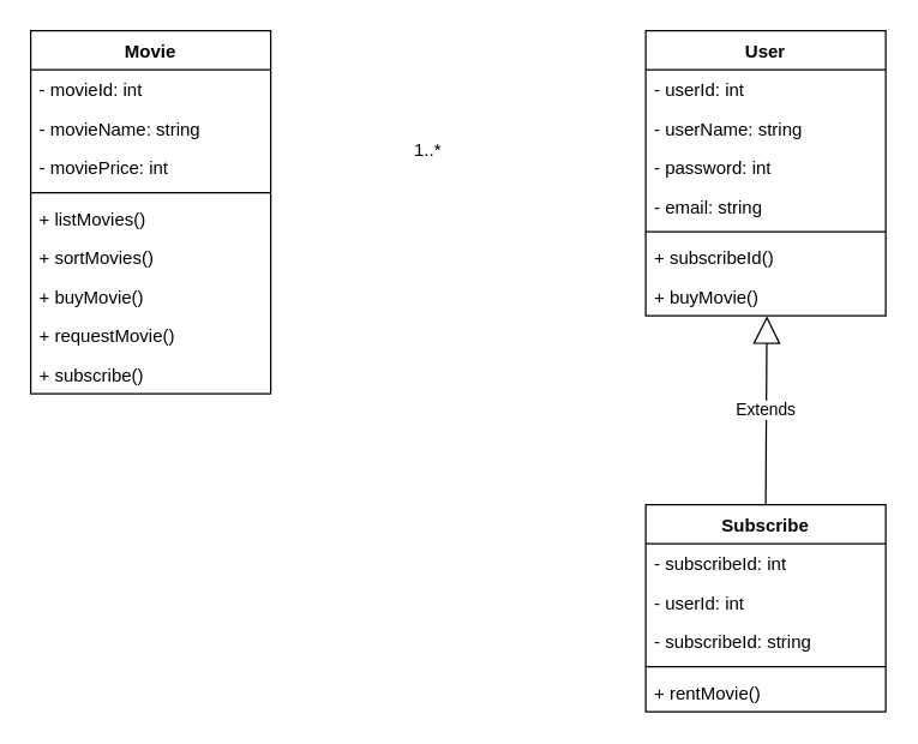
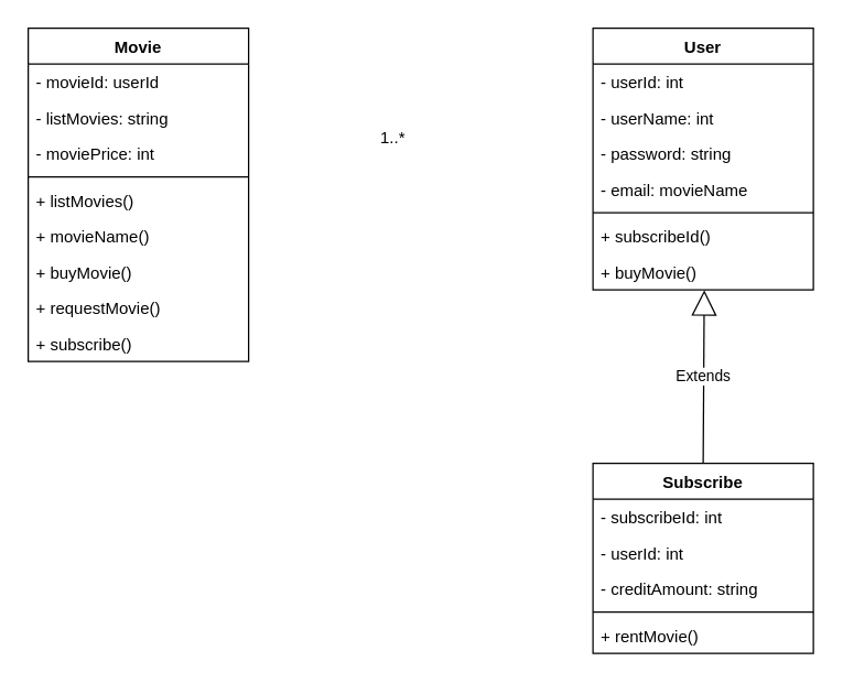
  <mxCell id="0" />
  <mxCell id="1" parent="0" />
  <mxCell id="2" value="Movie" style="swimlane;fontStyle=1;align=center;verticalAlign=top;childLayout=stackLayout;horizontal=1;startSize=26;horizontalStack=0;resizeParent=1;resizeParentMax=0;resizeLast=0;collapsible=1;marginBottom=0;" vertex="1" parent="1"><mxGeometry x="20" y="20" width="160" height="242" as="geometry" /></mxCell>
- <mxCell id="3" value="- movieId: int" style="text;strokeColor=none;fillColor=none;align=left;verticalAlign=top;spacingLeft=4;spacingRight=4;overflow=hidden;rotatable=0;points=[[0,0.5],[1,0.5]];portConstraint=eastwest;" vertex="1" parent="2"><mxGeometry y="26" width="160" height="26" as="geometry" /></mxCell>
- <mxCell id="4" value="- movieName: string" style="text;strokeColor=none;fillColor=none;align=left;verticalAlign=top;spacingLeft=4;spacingRight=4;overflow=hidden;rotatable=0;points=[[0,0.5],[1,0.5]];portConstraint=eastwest;" vertex="1" parent="2"><mxGeometry y="52" width="160" height="26" as="geometry" /></mxCell>
+ <mxCell id="3" value="- movieId: userId" style="text;strokeColor=none;fillColor=none;align=left;verticalAlign=top;spacingLeft=4;spacingRight=4;overflow=hidden;rotatable=0;points=[[0,0.5],[1,0.5]];portConstraint=eastwest;" vertex="1" parent="2"><mxGeometry y="26" width="160" height="26" as="geometry" /></mxCell>
+ <mxCell id="4" value="- listMovies: string" style="text;strokeColor=none;fillColor=none;align=left;verticalAlign=top;spacingLeft=4;spacingRight=4;overflow=hidden;rotatable=0;points=[[0,0.5],[1,0.5]];portConstraint=eastwest;" vertex="1" parent="2"><mxGeometry y="52" width="160" height="26" as="geometry" /></mxCell>
  <mxCell id="5" value="- moviePrice: int" style="text;strokeColor=none;fillColor=none;align=left;verticalAlign=top;spacingLeft=4;spacingRight=4;overflow=hidden;rotatable=0;points=[[0,0.5],[1,0.5]];portConstraint=eastwest;" vertex="1" parent="2"><mxGeometry y="78" width="160" height="26" as="geometry" /></mxCell>
  <mxCell id="6" value="" style="line;strokeWidth=1;fillColor=none;align=left;verticalAlign=middle;spacingTop=-1;spacingLeft=3;spacingRight=3;rotatable=0;labelPosition=right;points=[];portConstraint=eastwest;strokeColor=inherit;" vertex="1" parent="2"><mxGeometry y="104" width="160" height="8" as="geometry" /></mxCell>
  <mxCell id="7" value="+ listMovies()" style="text;strokeColor=none;fillColor=none;align=left;verticalAlign=top;spacingLeft=4;spacingRight=4;overflow=hidden;rotatable=0;points=[[0,0.5],[1,0.5]];portConstraint=eastwest;" vertex="1" parent="2"><mxGeometry y="112" width="160" height="26" as="geometry" /></mxCell>
- <mxCell id="8" value="+ sortMovies()" style="text;strokeColor=none;fillColor=none;align=left;verticalAlign=top;spacingLeft=4;spacingRight=4;overflow=hidden;rotatable=0;points=[[0,0.5],[1,0.5]];portConstraint=eastwest;" vertex="1" parent="2"><mxGeometry y="138" width="160" height="26" as="geometry" /></mxCell>
+ <mxCell id="8" value="+ movieName()" style="text;strokeColor=none;fillColor=none;align=left;verticalAlign=top;spacingLeft=4;spacingRight=4;overflow=hidden;rotatable=0;points=[[0,0.5],[1,0.5]];portConstraint=eastwest;" vertex="1" parent="2"><mxGeometry y="138" width="160" height="26" as="geometry" /></mxCell>
  <mxCell id="9" value="+ buyMovie()" style="text;strokeColor=none;fillColor=none;align=left;verticalAlign=top;spacingLeft=4;spacingRight=4;overflow=hidden;rotatable=0;points=[[0,0.5],[1,0.5]];portConstraint=eastwest;" vertex="1" parent="2"><mxGeometry y="164" width="160" height="26" as="geometry" /></mxCell>
  <mxCell id="10" value="+ requestMovie()" style="text;strokeColor=none;fillColor=none;align=left;verticalAlign=top;spacingLeft=4;spacingRight=4;overflow=hidden;rotatable=0;points=[[0,0.5],[1,0.5]];portConstraint=eastwest;" vertex="1" parent="2"><mxGeometry y="190" width="160" height="26" as="geometry" /></mxCell>
  <mxCell id="11" value="+ subscribe()" style="text;strokeColor=none;fillColor=none;align=left;verticalAlign=top;spacingLeft=4;spacingRight=4;overflow=hidden;rotatable=0;points=[[0,0.5],[1,0.5]];portConstraint=eastwest;" vertex="1" parent="2"><mxGeometry y="216" width="160" height="26" as="geometry" /></mxCell>
  <mxCell id="12" value="User" style="swimlane;fontStyle=1;align=center;verticalAlign=top;childLayout=stackLayout;horizontal=1;startSize=26;horizontalStack=0;resizeParent=1;resizeParentMax=0;resizeLast=0;collapsible=1;marginBottom=0;" vertex="1" parent="1"><mxGeometry x="430" y="20" width="160" height="190" as="geometry" /></mxCell>
  <mxCell id="13" value="- userId: int" style="text;strokeColor=none;fillColor=none;align=left;verticalAlign=top;spacingLeft=4;spacingRight=4;overflow=hidden;rotatable=0;points=[[0,0.5],[1,0.5]];portConstraint=eastwest;" vertex="1" parent="12"><mxGeometry y="26" width="160" height="26" as="geometry" /></mxCell>
- <mxCell id="14" value="- userName: string" style="text;strokeColor=none;fillColor=none;align=left;verticalAlign=top;spacingLeft=4;spacingRight=4;overflow=hidden;rotatable=0;points=[[0,0.5],[1,0.5]];portConstraint=eastwest;" vertex="1" parent="12"><mxGeometry y="52" width="160" height="26" as="geometry" /></mxCell>
- <mxCell id="15" value="- password: int" style="text;strokeColor=none;fillColor=none;align=left;verticalAlign=top;spacingLeft=4;spacingRight=4;overflow=hidden;rotatable=0;points=[[0,0.5],[1,0.5]];portConstraint=eastwest;" vertex="1" parent="12"><mxGeometry y="78" width="160" height="26" as="geometry" /></mxCell>
- <mxCell id="16" value="- email: string" style="text;strokeColor=none;fillColor=none;align=left;verticalAlign=top;spacingLeft=4;spacingRight=4;overflow=hidden;rotatable=0;points=[[0,0.5],[1,0.5]];portConstraint=eastwest;" vertex="1" parent="12"><mxGeometry y="104" width="160" height="26" as="geometry" /></mxCell>
+ <mxCell id="14" value="- userName: int" style="text;strokeColor=none;fillColor=none;align=left;verticalAlign=top;spacingLeft=4;spacingRight=4;overflow=hidden;rotatable=0;points=[[0,0.5],[1,0.5]];portConstraint=eastwest;" vertex="1" parent="12"><mxGeometry y="52" width="160" height="26" as="geometry" /></mxCell>
+ <mxCell id="15" value="- password: string" style="text;strokeColor=none;fillColor=none;align=left;verticalAlign=top;spacingLeft=4;spacingRight=4;overflow=hidden;rotatable=0;points=[[0,0.5],[1,0.5]];portConstraint=eastwest;" vertex="1" parent="12"><mxGeometry y="78" width="160" height="26" as="geometry" /></mxCell>
+ <mxCell id="16" value="- email: movieName" style="text;strokeColor=none;fillColor=none;align=left;verticalAlign=top;spacingLeft=4;spacingRight=4;overflow=hidden;rotatable=0;points=[[0,0.5],[1,0.5]];portConstraint=eastwest;" vertex="1" parent="12"><mxGeometry y="104" width="160" height="26" as="geometry" /></mxCell>
  <mxCell id="17" value="" style="line;strokeWidth=1;fillColor=none;align=left;verticalAlign=middle;spacingTop=-1;spacingLeft=3;spacingRight=3;rotatable=0;labelPosition=right;points=[];portConstraint=eastwest;strokeColor=inherit;" vertex="1" parent="12"><mxGeometry y="130" width="160" height="8" as="geometry" /></mxCell>
  <mxCell id="18" value="+ subscribeId()" style="text;strokeColor=none;fillColor=none;align=left;verticalAlign=top;spacingLeft=4;spacingRight=4;overflow=hidden;rotatable=0;points=[[0,0.5],[1,0.5]];portConstraint=eastwest;" vertex="1" parent="12"><mxGeometry y="138" width="160" height="26" as="geometry" /></mxCell>
  <mxCell id="19" value="+ buyMovie()" style="text;strokeColor=none;fillColor=none;align=left;verticalAlign=top;spacingLeft=4;spacingRight=4;overflow=hidden;rotatable=0;points=[[0,0.5],[1,0.5]];portConstraint=eastwest;" vertex="1" parent="12"><mxGeometry y="164" width="160" height="26" as="geometry" /></mxCell>
  <mxCell id="20" value="Subscribe" style="swimlane;fontStyle=1;align=center;verticalAlign=top;childLayout=stackLayout;horizontal=1;startSize=26;horizontalStack=0;resizeParent=1;resizeParentMax=0;resizeLast=0;collapsible=1;marginBottom=0;" vertex="1" parent="1"><mxGeometry x="430" y="336" width="160" height="138" as="geometry" /></mxCell>
  <mxCell id="21" value="- subscribeId: int" style="text;strokeColor=none;fillColor=none;align=left;verticalAlign=top;spacingLeft=4;spacingRight=4;overflow=hidden;rotatable=0;points=[[0,0.5],[1,0.5]];portConstraint=eastwest;" vertex="1" parent="20"><mxGeometry y="26" width="160" height="26" as="geometry" /></mxCell>
  <mxCell id="22" value="- userId: int" style="text;strokeColor=none;fillColor=none;align=left;verticalAlign=top;spacingLeft=4;spacingRight=4;overflow=hidden;rotatable=0;points=[[0,0.5],[1,0.5]];portConstraint=eastwest;" vertex="1" parent="20"><mxGeometry y="52" width="160" height="26" as="geometry" /></mxCell>
- <mxCell id="23" value="- subscribeId: string" style="text;strokeColor=none;fillColor=none;align=left;verticalAlign=top;spacingLeft=4;spacingRight=4;overflow=hidden;rotatable=0;points=[[0,0.5],[1,0.5]];portConstraint=eastwest;" vertex="1" parent="20"><mxGeometry y="78" width="160" height="26" as="geometry" /></mxCell>
+ <mxCell id="23" value="- creditAmount: string" style="text;strokeColor=none;fillColor=none;align=left;verticalAlign=top;spacingLeft=4;spacingRight=4;overflow=hidden;rotatable=0;points=[[0,0.5],[1,0.5]];portConstraint=eastwest;" vertex="1" parent="20"><mxGeometry y="78" width="160" height="26" as="geometry" /></mxCell>
  <mxCell id="24" value="" style="line;strokeWidth=1;fillColor=none;align=left;verticalAlign=middle;spacingTop=-1;spacingLeft=3;spacingRight=3;rotatable=0;labelPosition=right;points=[];portConstraint=eastwest;strokeColor=inherit;" vertex="1" parent="20"><mxGeometry y="104" width="160" height="8" as="geometry" /></mxCell>
  <mxCell id="25" value="+ rentMovie()" style="text;strokeColor=none;fillColor=none;align=left;verticalAlign=top;spacingLeft=4;spacingRight=4;overflow=hidden;rotatable=0;points=[[0,0.5],[1,0.5]];portConstraint=eastwest;" vertex="1" parent="20"><mxGeometry y="112" width="160" height="26" as="geometry" /></mxCell>
  <mxCell id="26" value="Extends" style="endArrow=block;endSize=16;endFill=0;html=1;rounded=0;entryX=0.505;entryY=1.009;entryDx=0;entryDy=0;entryPerimeter=0;exitX=0.5;exitY=0;exitDx=0;exitDy=0;" edge="1" parent="1" source="20" target="19"><mxGeometry width="160" relative="1" as="geometry"><mxPoint x="480" y="210" as="sourcePoint" /><mxPoint x="640" y="210" as="targetPoint" /></mxGeometry></mxCell>
  <mxCell id="27" value="1..*" style="text;html=1;strokeColor=none;fillColor=none;align=center;verticalAlign=middle;whiteSpace=wrap;rounded=0;" vertex="1" parent="1"><mxGeometry x="255" y="85" width="60" height="30" as="geometry" /></mxCell>
